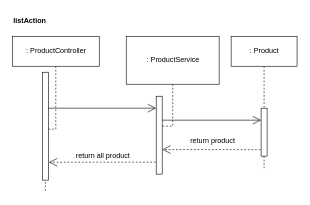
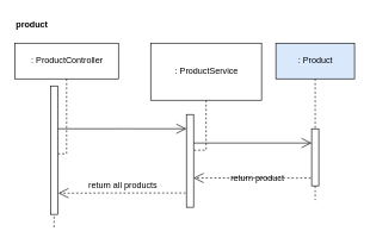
  <mxCell id="0" />
  <mxCell id="1" parent="0" />
  <mxCell id="2" style="edgeStyle=orthogonalEdgeStyle;rounded=0;orthogonalLoop=1;jettySize=auto;html=1;exitX=0.5;exitY=1;exitDx=0;exitDy=0;endArrow=none;endFill=0;dashed=1;" edge="1" parent="1"><mxGeometry relative="1" as="geometry"><mxPoint x="440" y="280" as="targetPoint" /><mxPoint x="440" y="110" as="sourcePoint" /><Array as="points" /></mxGeometry></mxCell>
  <mxCell id="3" style="edgeStyle=orthogonalEdgeStyle;rounded=0;orthogonalLoop=1;jettySize=auto;html=1;exitX=0.5;exitY=1;exitDx=0;exitDy=0;endArrow=none;endFill=0;dashed=1;" edge="1" parent="1" source="14"><mxGeometry relative="1" as="geometry"><mxPoint x="265" y="280" as="targetPoint" /><mxPoint x="265" y="120" as="sourcePoint" /><Array as="points" /></mxGeometry></mxCell>
  <mxCell id="4" style="edgeStyle=orthogonalEdgeStyle;rounded=0;orthogonalLoop=1;jettySize=auto;html=1;exitX=0.5;exitY=1;exitDx=0;exitDy=0;endArrow=none;endFill=0;dashed=1;" edge="1" parent="1" source="13"><mxGeometry relative="1" as="geometry"><mxPoint x="75" y="320" as="targetPoint" /></mxGeometry></mxCell>
  <mxCell id="5" value="" style="html=1;points=[];perimeter=orthogonalPerimeter;" vertex="1" parent="1"><mxGeometry x="70" y="120" width="10" height="180" as="geometry" /></mxCell>
  <mxCell id="6" value="" style="html=1;points=[];perimeter=orthogonalPerimeter;" vertex="1" parent="1"><mxGeometry x="260" y="160" width="10" height="130" as="geometry" /></mxCell>
  <mxCell id="7" value="" style="endArrow=open;endFill=1;endSize=12;html=1;" edge="1" parent="1" target="6"><mxGeometry width="160" relative="1" as="geometry"><mxPoint x="80" y="180" as="sourcePoint" /><mxPoint x="240" y="180" as="targetPoint" /><Array as="points"><mxPoint x="170" y="180" /></Array></mxGeometry></mxCell>
  <mxCell id="8" value="" style="endArrow=open;endFill=1;endSize=12;html=1;" edge="1" parent="1"><mxGeometry width="160" relative="1" as="geometry"><mxPoint x="270" y="200" as="sourcePoint" /><mxPoint x="435" y="200" as="targetPoint" /></mxGeometry></mxCell>
  <mxCell id="9" value="" style="endArrow=open;endSize=12;dashed=1;html=1;exitX=-0.105;exitY=0.856;exitDx=0;exitDy=0;exitPerimeter=0;" edge="1" parent="1"><mxGeometry x="0.022" width="160" relative="1" as="geometry"><mxPoint x="433.95" y="249.16" as="sourcePoint" /><mxPoint x="270" y="249" as="targetPoint" /><Array as="points"><mxPoint x="350" y="249" /></Array><mxPoint as="offset" /></mxGeometry></mxCell>
- <mxCell id="10" value="return product" style="text;html=1;align=center;verticalAlign=middle;resizable=0;points=[];autosize=1;" vertex="1" parent="1"><mxGeometry x="309" y="225" width="90" height="20" as="geometry" /></mxCell>
+ <mxCell id="10" value="return product" style="text;html=1;align=center;verticalAlign=middle;resizable=0;points=[];autosize=1;" vertex="1" parent="1"><mxGeometry x="314" y="240" width="90" height="20" as="geometry" /></mxCell>
  <mxCell id="11" value="" style="endArrow=open;endSize=12;dashed=1;html=1;entryX=0.919;entryY=0.325;entryDx=0;entryDy=0;entryPerimeter=0;" edge="1" parent="1"><mxGeometry x="0.022" width="160" relative="1" as="geometry"><mxPoint x="259" y="270" as="sourcePoint" /><mxPoint x="81" y="270.25" as="targetPoint" /><Array as="points"><mxPoint x="161.81" y="270" /></Array><mxPoint as="offset" /></mxGeometry></mxCell>
- <mxCell id="12" value="return all product" style="text;html=1;align=center;verticalAlign=middle;resizable=0;points=[];autosize=1;" vertex="1" parent="1"><mxGeometry x="116" y="250" width="110" height="20" as="geometry" /></mxCell>
+ <mxCell id="12" value="return all products" style="text;html=1;align=center;verticalAlign=middle;resizable=0;points=[];autosize=1;" vertex="1" parent="1"><mxGeometry x="116" y="250" width="110" height="20" as="geometry" /></mxCell>
  <mxCell id="13" value=": ProductController" style="html=1;" vertex="1" parent="1"><mxGeometry x="20" y="60" width="145" height="50" as="geometry" /></mxCell>
  <mxCell id="14" value=": ProductService" style="html=1;" vertex="1" parent="1"><mxGeometry x="210" y="60" width="155" height="80" as="geometry" /></mxCell>
- <mxCell id="15" value=": Product" style="html=1;" vertex="1" parent="1"><mxGeometry x="385" y="60" width="110" height="50" as="geometry" /></mxCell>
+ <mxCell id="15" value=": Product" style="html=1;fillColor=#dae8fc;" vertex="1" parent="1"><mxGeometry x="385" y="60" width="110" height="50" as="geometry" /></mxCell>
  <mxCell id="16" value="" style="html=1;points=[];perimeter=orthogonalPerimeter;" vertex="1" parent="1"><mxGeometry x="435" y="180" width="10" height="80" as="geometry" /></mxCell>
- <mxCell id="17" value="&lt;b&gt;listAction&lt;/b&gt;" style="text;html=1;" vertex="1" parent="1"><mxGeometry x="20" y="20" width="110" height="30" as="geometry" /></mxCell>
+ <mxCell id="17" value="&lt;b&gt;product&lt;/b&gt;" style="text;html=1;" vertex="1" parent="1"><mxGeometry x="20" y="20" width="110" height="30" as="geometry" /></mxCell>
